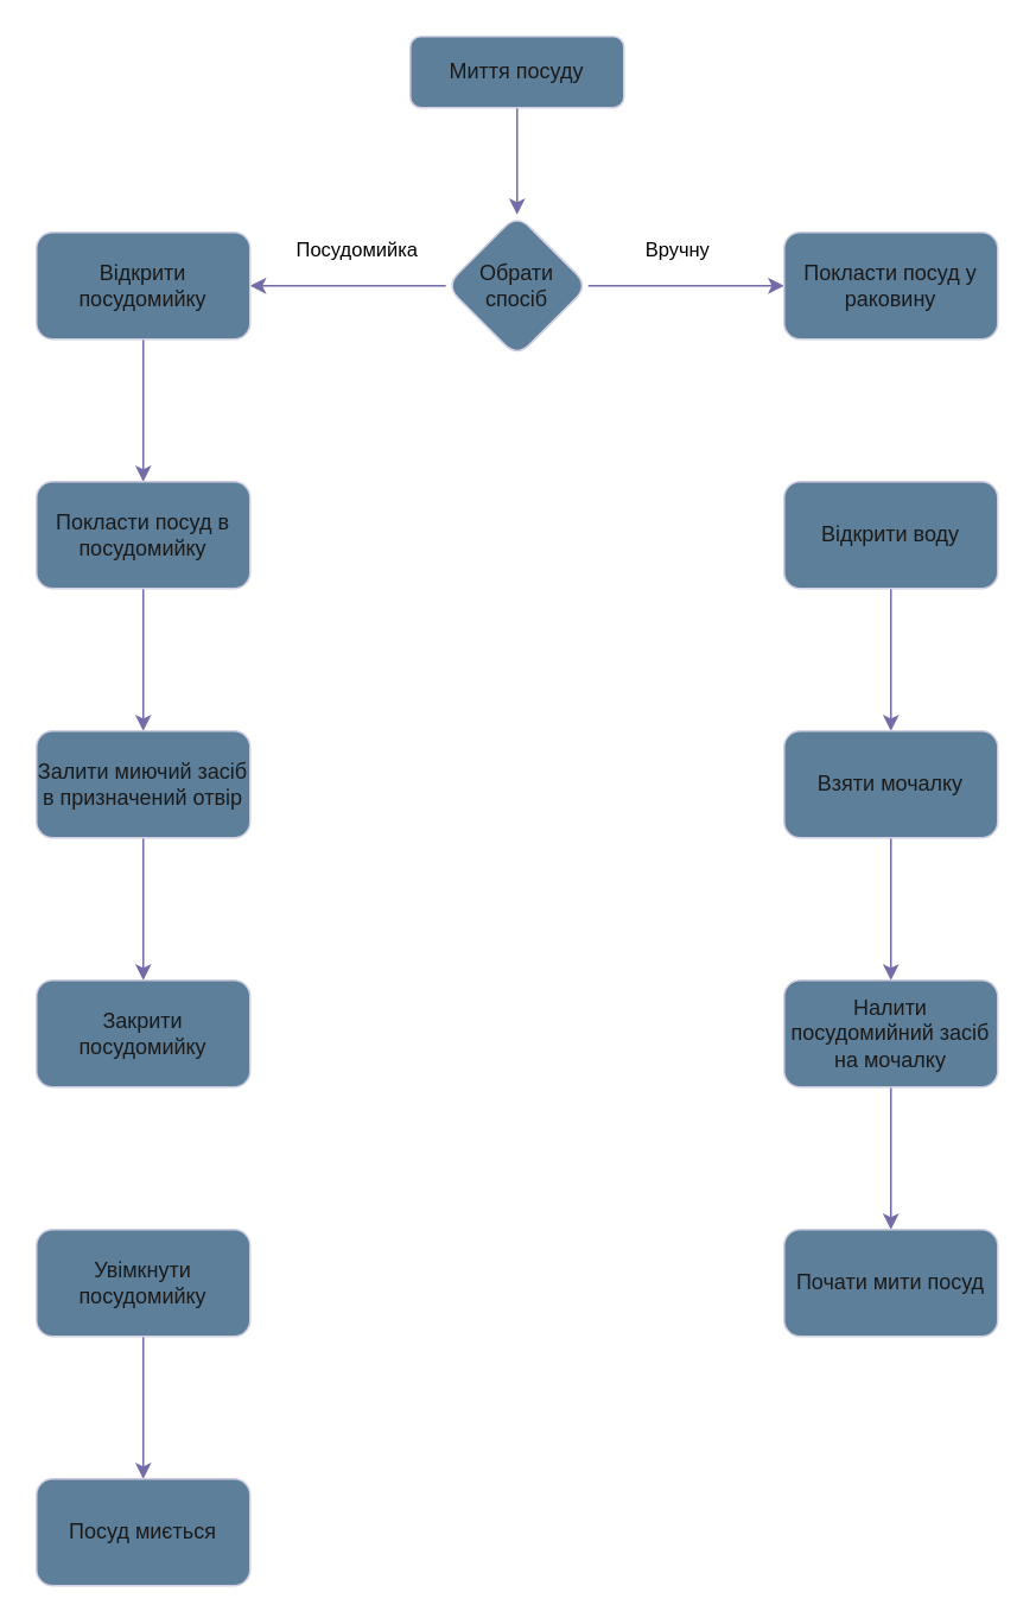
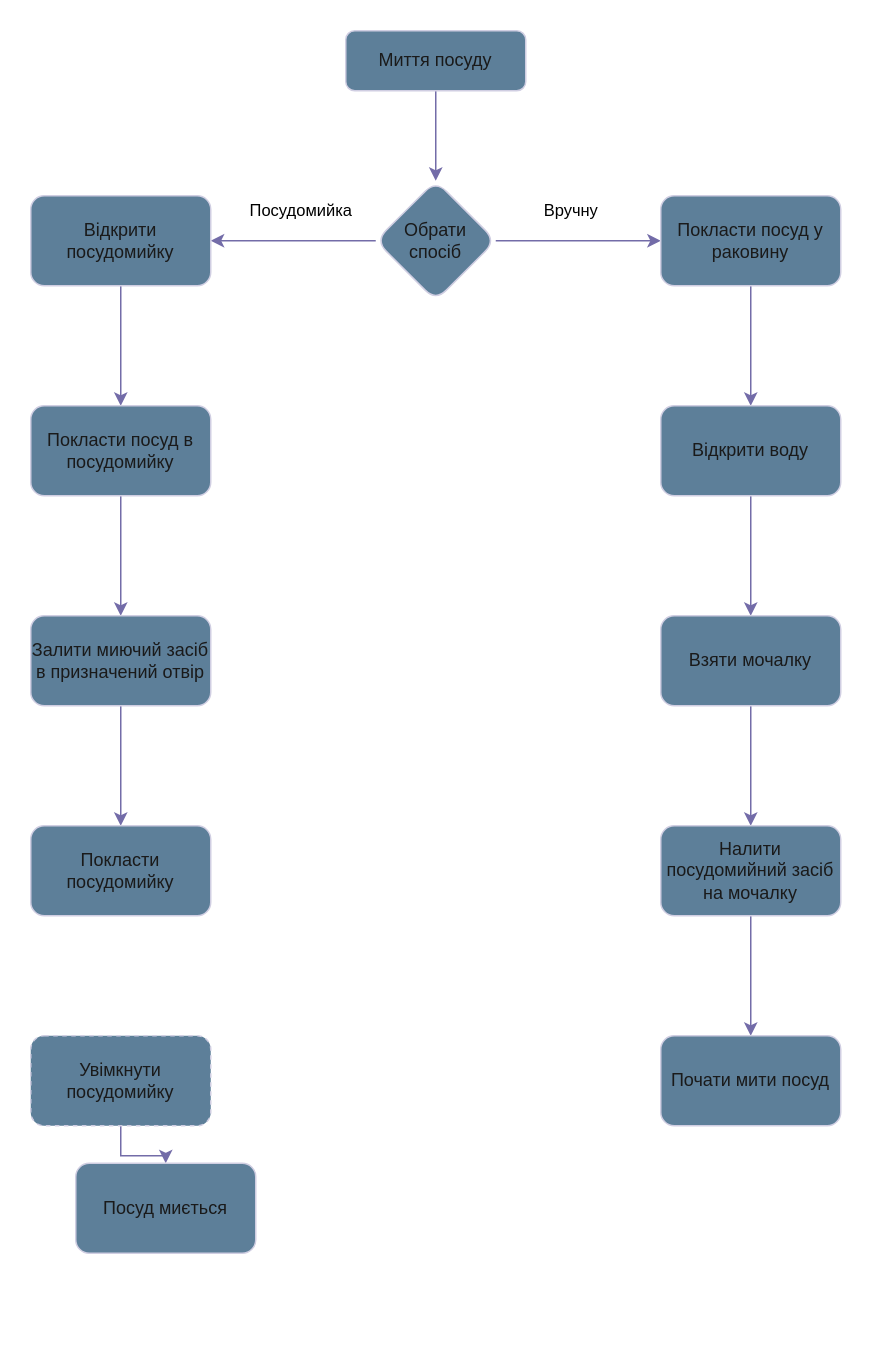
  <mxCell id="0" />
  <mxCell id="1" parent="0" />
  <mxCell id="2" value="" style="edgeStyle=orthogonalEdgeStyle;rounded=0;orthogonalLoop=1;jettySize=auto;html=1;labelBackgroundColor=none;strokeColor=#736CA8;fontColor=default;" edge="1" parent="1" source="3" target="6"><mxGeometry relative="1" as="geometry" /></mxCell>
  <mxCell id="3" value="Миття посуду" style="rounded=1;whiteSpace=wrap;html=1;fontSize=12;glass=0;strokeWidth=1;shadow=0;labelBackgroundColor=none;fillColor=#5D7F99;strokeColor=#D0CEE2;fontColor=#1A1A1A;" parent="1" vertex="1"><mxGeometry x="230" y="20" width="120" height="40" as="geometry" /></mxCell>
  <mxCell id="4" value="Посудомийка" style="edgeStyle=orthogonalEdgeStyle;rounded=0;orthogonalLoop=1;jettySize=auto;html=1;labelBackgroundColor=none;strokeColor=#736CA8;fontColor=default;" edge="1" parent="1" source="6" target="8"><mxGeometry x="-0.091" y="-20" relative="1" as="geometry"><mxPoint as="offset" /></mxGeometry></mxCell>
  <mxCell id="5" value="Вручну" style="edgeStyle=orthogonalEdgeStyle;rounded=0;orthogonalLoop=1;jettySize=auto;html=1;labelBackgroundColor=none;strokeColor=#736CA8;fontColor=default;" edge="1" parent="1" source="6" target="10"><mxGeometry x="-0.091" y="20" relative="1" as="geometry"><mxPoint as="offset" /></mxGeometry></mxCell>
  <mxCell id="6" value="Обрати спосіб" style="rhombus;whiteSpace=wrap;html=1;rounded=1;glass=0;strokeWidth=1;shadow=0;labelBackgroundColor=none;fillColor=#5D7F99;strokeColor=#D0CEE2;fontColor=#1A1A1A;" vertex="1" parent="1"><mxGeometry x="250" y="120" width="80" height="80" as="geometry" /></mxCell>
  <mxCell id="7" value="" style="edgeStyle=orthogonalEdgeStyle;rounded=0;orthogonalLoop=1;jettySize=auto;html=1;labelBackgroundColor=none;strokeColor=#736CA8;fontColor=default;" edge="1" parent="1" source="8" target="12"><mxGeometry relative="1" as="geometry" /></mxCell>
  <mxCell id="8" value="Відкрити посудомийку" style="whiteSpace=wrap;html=1;rounded=1;glass=0;strokeWidth=1;shadow=0;labelBackgroundColor=none;fillColor=#5D7F99;strokeColor=#D0CEE2;fontColor=#1A1A1A;" vertex="1" parent="1"><mxGeometry x="20" y="130" width="120" height="60" as="geometry" /></mxCell>
+ <mxCell id="9" value="" style="edgeStyle=orthogonalEdgeStyle;rounded=0;orthogonalLoop=1;jettySize=auto;html=1;labelBackgroundColor=none;strokeColor=#736CA8;fontColor=default;" edge="1" parent="1" source="10" target="14"><mxGeometry relative="1" as="geometry" /></mxCell>
  <mxCell id="10" value="Покласти посуд у раковину" style="whiteSpace=wrap;html=1;rounded=1;glass=0;strokeWidth=1;shadow=0;labelBackgroundColor=none;fillColor=#5D7F99;strokeColor=#D0CEE2;fontColor=#1A1A1A;" vertex="1" parent="1"><mxGeometry x="440" y="130" width="120" height="60" as="geometry" /></mxCell>
  <mxCell id="11" value="" style="edgeStyle=orthogonalEdgeStyle;rounded=0;orthogonalLoop=1;jettySize=auto;html=1;labelBackgroundColor=none;strokeColor=#736CA8;fontColor=default;" edge="1" parent="1" source="12" target="21"><mxGeometry relative="1" as="geometry" /></mxCell>
  <mxCell id="12" value="Покласти посуд в посудомийку" style="whiteSpace=wrap;html=1;rounded=1;glass=0;strokeWidth=1;shadow=0;labelBackgroundColor=none;fillColor=#5D7F99;strokeColor=#D0CEE2;fontColor=#1A1A1A;" vertex="1" parent="1"><mxGeometry x="20" y="270" width="120" height="60" as="geometry" /></mxCell>
  <mxCell id="13" value="" style="edgeStyle=orthogonalEdgeStyle;rounded=0;orthogonalLoop=1;jettySize=auto;html=1;labelBackgroundColor=none;strokeColor=#736CA8;fontColor=default;" edge="1" parent="1" source="14" target="16"><mxGeometry relative="1" as="geometry" /></mxCell>
  <mxCell id="14" value="Відкрити воду" style="whiteSpace=wrap;html=1;rounded=1;glass=0;strokeWidth=1;shadow=0;labelBackgroundColor=none;fillColor=#5D7F99;strokeColor=#D0CEE2;fontColor=#1A1A1A;" vertex="1" parent="1"><mxGeometry x="440" y="270" width="120" height="60" as="geometry" /></mxCell>
  <mxCell id="15" value="" style="edgeStyle=orthogonalEdgeStyle;rounded=0;orthogonalLoop=1;jettySize=auto;html=1;labelBackgroundColor=none;strokeColor=#736CA8;fontColor=default;" edge="1" parent="1" source="16" target="18"><mxGeometry relative="1" as="geometry" /></mxCell>
  <mxCell id="16" value="Взяти мочалку" style="whiteSpace=wrap;html=1;rounded=1;glass=0;strokeWidth=1;shadow=0;labelBackgroundColor=none;fillColor=#5D7F99;strokeColor=#D0CEE2;fontColor=#1A1A1A;" vertex="1" parent="1"><mxGeometry x="440" y="410" width="120" height="60" as="geometry" /></mxCell>
  <mxCell id="17" value="" style="edgeStyle=orthogonalEdgeStyle;rounded=0;orthogonalLoop=1;jettySize=auto;html=1;labelBackgroundColor=none;strokeColor=#736CA8;fontColor=default;" edge="1" parent="1" source="18" target="19"><mxGeometry relative="1" as="geometry" /></mxCell>
  <mxCell id="18" value="Налити посудомийний засіб на мочалку" style="whiteSpace=wrap;html=1;rounded=1;glass=0;strokeWidth=1;shadow=0;labelBackgroundColor=none;fillColor=#5D7F99;strokeColor=#D0CEE2;fontColor=#1A1A1A;" vertex="1" parent="1"><mxGeometry x="440" y="550" width="120" height="60" as="geometry" /></mxCell>
  <mxCell id="19" value="Почати мити посуд" style="whiteSpace=wrap;html=1;rounded=1;glass=0;strokeWidth=1;shadow=0;labelBackgroundColor=none;fillColor=#5D7F99;strokeColor=#D0CEE2;fontColor=#1A1A1A;" vertex="1" parent="1"><mxGeometry x="440" y="690" width="120" height="60" as="geometry" /></mxCell>
  <mxCell id="20" value="" style="edgeStyle=orthogonalEdgeStyle;rounded=0;orthogonalLoop=1;jettySize=auto;html=1;labelBackgroundColor=none;strokeColor=#736CA8;fontColor=default;" edge="1" parent="1" source="21" target="22"><mxGeometry relative="1" as="geometry" /></mxCell>
  <mxCell id="21" value="Залити миючий засіб в призначений отвір" style="whiteSpace=wrap;html=1;rounded=1;glass=0;strokeWidth=1;shadow=0;labelBackgroundColor=none;fillColor=#5D7F99;strokeColor=#D0CEE2;fontColor=#1A1A1A;" vertex="1" parent="1"><mxGeometry x="20" y="410" width="120" height="60" as="geometry" /></mxCell>
- <mxCell id="22" value="Закрити посудомийку" style="whiteSpace=wrap;html=1;rounded=1;glass=0;strokeWidth=1;shadow=0;labelBackgroundColor=none;fillColor=#5D7F99;strokeColor=#D0CEE2;fontColor=#1A1A1A;" vertex="1" parent="1"><mxGeometry x="20" y="550" width="120" height="60" as="geometry" /></mxCell>
+ <mxCell id="22" value="Покласти посудомийку" style="whiteSpace=wrap;html=1;rounded=1;glass=0;strokeWidth=1;shadow=0;labelBackgroundColor=none;fillColor=#5D7F99;strokeColor=#D0CEE2;fontColor=#1A1A1A;" vertex="1" parent="1"><mxGeometry x="20" y="550" width="120" height="60" as="geometry" /></mxCell>
  <mxCell id="23" value="" style="edgeStyle=orthogonalEdgeStyle;rounded=0;orthogonalLoop=1;jettySize=auto;html=1;labelBackgroundColor=none;strokeColor=#736CA8;fontColor=default;" edge="1" parent="1" source="24" target="25"><mxGeometry relative="1" as="geometry" /></mxCell>
- <mxCell id="24" value="Увімкнути посудомийку" style="whiteSpace=wrap;html=1;rounded=1;glass=0;strokeWidth=1;shadow=0;labelBackgroundColor=none;fillColor=#5D7F99;strokeColor=#D0CEE2;fontColor=#1A1A1A;" vertex="1" parent="1"><mxGeometry x="20" y="690" width="120" height="60" as="geometry" /></mxCell>
- <mxCell id="25" value="Посуд миється" style="whiteSpace=wrap;html=1;rounded=1;glass=0;strokeWidth=1;shadow=0;labelBackgroundColor=none;fillColor=#5D7F99;strokeColor=#D0CEE2;fontColor=#1A1A1A;" vertex="1" parent="1"><mxGeometry x="20" y="830" width="120" height="60" as="geometry" /></mxCell>
+ <mxCell id="24" value="Увімкнути посудомийку" style="whiteSpace=wrap;html=1;rounded=1;glass=0;strokeWidth=1;shadow=0;labelBackgroundColor=none;fillColor=#5D7F99;strokeColor=#D0CEE2;fontColor=#1A1A1A;dashed=1;" vertex="1" parent="1"><mxGeometry x="20" y="690" width="120" height="60" as="geometry" /></mxCell>
+ <mxCell id="25" value="Посуд миється" style="whiteSpace=wrap;html=1;rounded=1;glass=0;strokeWidth=1;shadow=0;labelBackgroundColor=none;fillColor=#5D7F99;strokeColor=#D0CEE2;fontColor=#1A1A1A;" vertex="1" parent="1"><mxGeometry x="50" y="775" width="120" height="60" as="geometry" /></mxCell>
